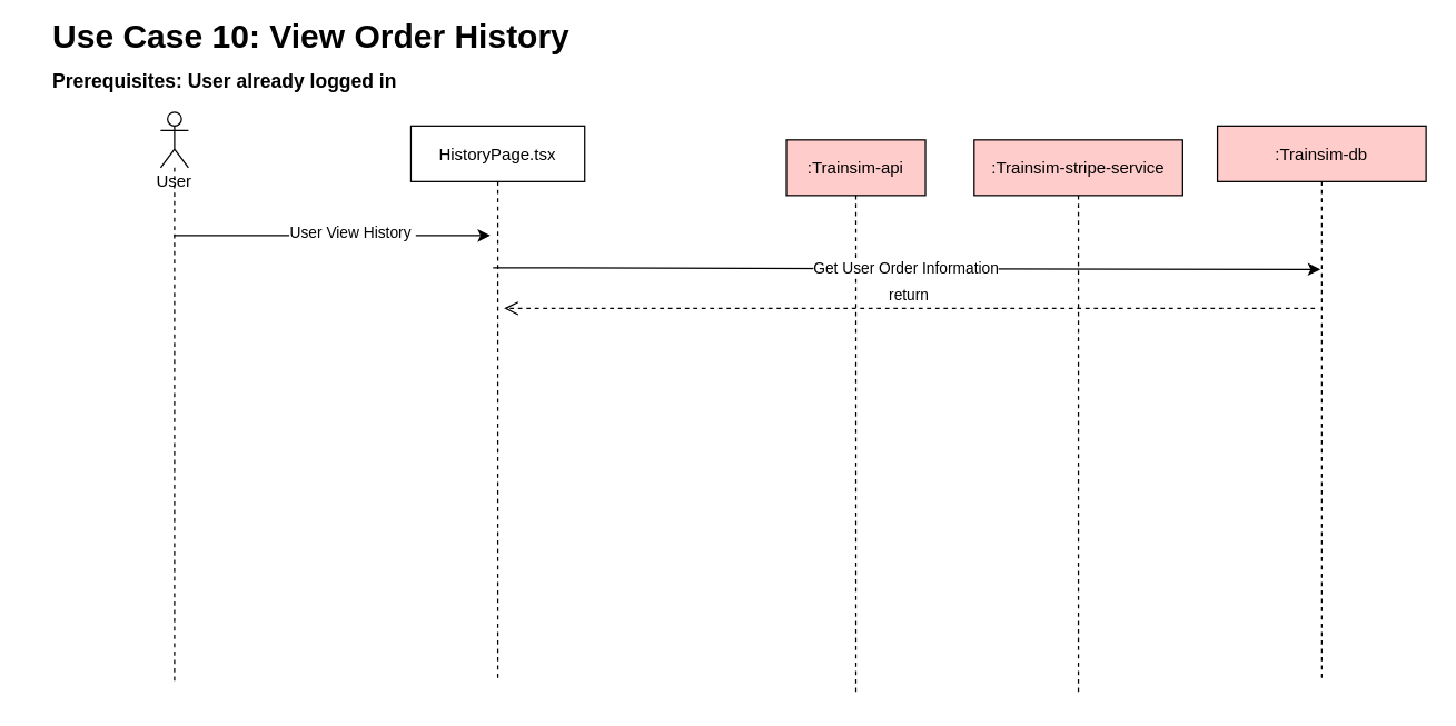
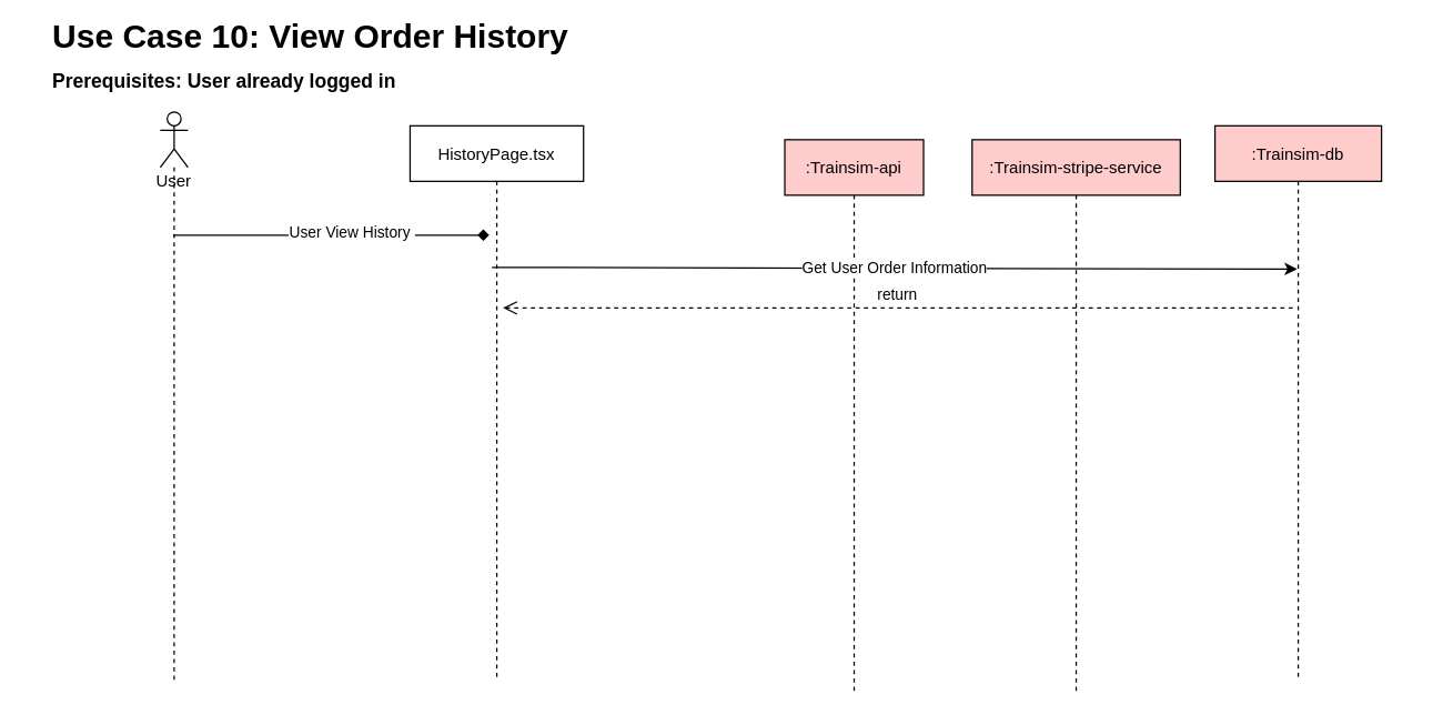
  <mxCell id="0" />
  <mxCell id="1" parent="0" />
  <mxCell id="2" value="HistoryPage.tsx" style="shape=umlLifeline;perimeter=lifelinePerimeter;container=1;collapsible=0;recursiveResize=0;rounded=0;shadow=0;strokeWidth=1;" parent="1" vertex="1"><mxGeometry x="295" y="90" width="125" height="400" as="geometry" /></mxCell>
  <mxCell id="3" value="User" style="shape=umlLifeline;participant=umlActor;perimeter=lifelinePerimeter;whiteSpace=wrap;html=1;container=1;collapsible=0;recursiveResize=0;verticalAlign=top;spacingTop=36;outlineConnect=0;" parent="1" vertex="1"><mxGeometry x="115" y="80" width="20" height="410" as="geometry" /></mxCell>
  <mxCell id="4" value="Use Case 10: View Order History&lt;br&gt;&lt;div style=&quot;text-align: left&quot;&gt;&lt;span style=&quot;font-size: 14px&quot;&gt;Prerequisites: User already logged in&lt;/span&gt;&lt;/div&gt;" style="text;strokeColor=none;fillColor=none;html=1;fontSize=24;fontStyle=1;verticalAlign=middle;align=center;" parent="1" vertex="1"><mxGeometry x="20" y="20" width="405" height="40" as="geometry" /></mxCell>
  <mxCell id="5" value=":Trainsim-api" style="shape=umlLifeline;perimeter=lifelinePerimeter;container=1;collapsible=0;recursiveResize=0;rounded=0;shadow=0;strokeWidth=1;fillColor=#FFCCCC;" parent="1" vertex="1"><mxGeometry x="565" y="100" width="100" height="400" as="geometry" /></mxCell>
  <mxCell id="6" value=":Trainsim-stripe-service" style="shape=umlLifeline;perimeter=lifelinePerimeter;container=1;collapsible=0;recursiveResize=0;rounded=0;shadow=0;strokeWidth=1;fillColor=#FFCCCC;" parent="1" vertex="1"><mxGeometry x="700" y="100" width="150" height="400" as="geometry" /></mxCell>
- <mxCell id="7" value=":Trainsim-db" style="shape=umlLifeline;perimeter=lifelinePerimeter;container=1;collapsible=0;recursiveResize=0;rounded=0;shadow=0;strokeWidth=1;fillColor=#FFCCCC;" parent="1" vertex="1"><mxGeometry x="875" y="90" width="150" height="400" as="geometry" /></mxCell>
- <mxCell id="8" value="" style="endArrow=classic;html=1;entryX=0.456;entryY=0.197;entryDx=0;entryDy=0;entryPerimeter=0;" parent="1" source="3" target="2" edge="1"><mxGeometry width="50" height="50" relative="1" as="geometry"><mxPoint x="135" y="200" as="sourcePoint" /><mxPoint x="185" y="150" as="targetPoint" /></mxGeometry></mxCell>
+ <mxCell id="7" value=":Trainsim-db" style="shape=umlLifeline;perimeter=lifelinePerimeter;container=1;collapsible=0;recursiveResize=0;rounded=0;shadow=0;strokeWidth=1;fillColor=#FFCCCC;" parent="1" vertex="1"><mxGeometry x="875" y="90" width="120" height="400" as="geometry" /></mxCell>
+ <mxCell id="8" value="" style="endArrow=diamond;html=1;entryX=0.456;entryY=0.197;entryDx=0;entryDy=0;entryPerimeter=0;" parent="1" source="3" target="2" edge="1"><mxGeometry width="50" height="50" relative="1" as="geometry"><mxPoint x="135" y="200" as="sourcePoint" /><mxPoint x="185" y="150" as="targetPoint" /></mxGeometry></mxCell>
  <mxCell id="9" value="User View History&amp;nbsp;" style="edgeLabel;html=1;align=center;verticalAlign=middle;resizable=0;points=[];" parent="8" vertex="1" connectable="0"><mxGeometry x="0.116" y="2" relative="1" as="geometry"><mxPoint x="1" as="offset" /></mxGeometry></mxCell>
  <mxCell id="10" value="Get User Order Information" style="endArrow=classic;html=1;exitX=0.472;exitY=0.255;exitDx=0;exitDy=0;exitPerimeter=0;entryX=0.493;entryY=0.258;entryDx=0;entryDy=0;entryPerimeter=0;" parent="1" source="2" target="7" edge="1"><mxGeometry width="50" height="50" relative="1" as="geometry"><mxPoint x="525" y="192" as="sourcePoint" /><mxPoint x="675" y="190" as="targetPoint" /><Array as="points" /></mxGeometry></mxCell>
  <mxCell id="11" value="return" style="html=1;verticalAlign=bottom;endArrow=open;dashed=1;endSize=8;exitX=0.467;exitY=0.328;exitDx=0;exitDy=0;exitPerimeter=0;entryX=0.536;entryY=0.328;entryDx=0;entryDy=0;entryPerimeter=0;" parent="1" source="7" target="2" edge="1"><mxGeometry relative="1" as="geometry"><mxPoint x="1025" y="220" as="sourcePoint" /><mxPoint x="526" y="221.2" as="targetPoint" /><Array as="points" /></mxGeometry></mxCell>
